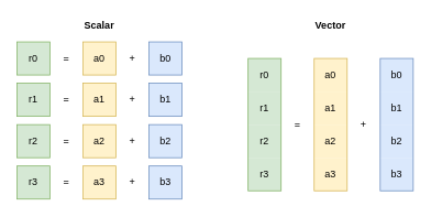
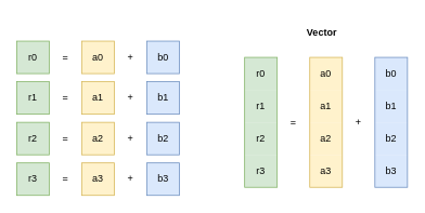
  <mxCell id="0" />
  <mxCell id="1" parent="0" />
  <mxCell id="2" value="a0" style="rounded=0;whiteSpace=wrap;html=1;fillColor=#fff2cc;strokeColor=#d6b656;" parent="1" vertex="1"><mxGeometry x="100" y="50" width="40" height="40" as="geometry" /></mxCell>
  <mxCell id="3" value="+" style="text;html=1;strokeColor=none;fillColor=none;align=center;verticalAlign=middle;whiteSpace=wrap;rounded=0;" parent="1" vertex="1"><mxGeometry x="140" y="60" width="40" height="20" as="geometry" /></mxCell>
  <mxCell id="4" value="b0" style="rounded=0;whiteSpace=wrap;html=1;fillColor=#dae8fc;strokeColor=#6c8ebf;" parent="1" vertex="1"><mxGeometry x="180" y="50" width="40" height="40" as="geometry" /></mxCell>
  <mxCell id="5" value="a1" style="rounded=0;whiteSpace=wrap;html=1;fillColor=#fff2cc;strokeColor=#d6b656;" parent="1" vertex="1"><mxGeometry x="100" y="100" width="40" height="40" as="geometry" /></mxCell>
  <mxCell id="6" value="+" style="text;html=1;strokeColor=none;fillColor=none;align=center;verticalAlign=middle;whiteSpace=wrap;rounded=0;" parent="1" vertex="1"><mxGeometry x="140" y="110" width="40" height="20" as="geometry" /></mxCell>
  <mxCell id="7" value="b1" style="rounded=0;whiteSpace=wrap;html=1;fillColor=#dae8fc;strokeColor=#6c8ebf;" parent="1" vertex="1"><mxGeometry x="180" y="100" width="40" height="40" as="geometry" /></mxCell>
  <mxCell id="8" value="a2" style="rounded=0;whiteSpace=wrap;html=1;fillColor=#fff2cc;strokeColor=#d6b656;" parent="1" vertex="1"><mxGeometry x="100" y="150" width="40" height="40" as="geometry" /></mxCell>
  <mxCell id="9" value="+" style="text;html=1;strokeColor=none;fillColor=none;align=center;verticalAlign=middle;whiteSpace=wrap;rounded=0;" parent="1" vertex="1"><mxGeometry x="140" y="160" width="40" height="20" as="geometry" /></mxCell>
  <mxCell id="10" value="b2" style="rounded=0;whiteSpace=wrap;html=1;fillColor=#dae8fc;strokeColor=#6c8ebf;" parent="1" vertex="1"><mxGeometry x="180" y="150" width="40" height="40" as="geometry" /></mxCell>
  <mxCell id="11" value="a3" style="rounded=0;whiteSpace=wrap;html=1;fillColor=#fff2cc;strokeColor=#d6b656;" parent="1" vertex="1"><mxGeometry x="100" y="200" width="40" height="40" as="geometry" /></mxCell>
  <mxCell id="12" value="+" style="text;html=1;strokeColor=none;fillColor=none;align=center;verticalAlign=middle;whiteSpace=wrap;rounded=0;" parent="1" vertex="1"><mxGeometry x="140" y="210" width="40" height="20" as="geometry" /></mxCell>
  <mxCell id="13" value="b3" style="rounded=0;whiteSpace=wrap;html=1;fillColor=#dae8fc;strokeColor=#6c8ebf;" parent="1" vertex="1"><mxGeometry x="180" y="200" width="40" height="40" as="geometry" /></mxCell>
  <mxCell id="14" value="=" style="text;html=1;strokeColor=none;fillColor=none;align=center;verticalAlign=middle;whiteSpace=wrap;rounded=0;" parent="1" vertex="1"><mxGeometry x="60" y="60" width="40" height="20" as="geometry" /></mxCell>
  <mxCell id="15" value="=" style="text;html=1;strokeColor=none;fillColor=none;align=center;verticalAlign=middle;whiteSpace=wrap;rounded=0;" parent="1" vertex="1"><mxGeometry x="60" y="110" width="40" height="20" as="geometry" /></mxCell>
  <mxCell id="16" value="=" style="text;html=1;strokeColor=none;fillColor=none;align=center;verticalAlign=middle;whiteSpace=wrap;rounded=0;" parent="1" vertex="1"><mxGeometry x="60" y="160" width="40" height="20" as="geometry" /></mxCell>
  <mxCell id="17" value="=" style="text;html=1;strokeColor=none;fillColor=none;align=center;verticalAlign=middle;whiteSpace=wrap;rounded=0;" parent="1" vertex="1"><mxGeometry x="60" y="210" width="40" height="20" as="geometry" /></mxCell>
  <mxCell id="18" value="r0" style="rounded=0;whiteSpace=wrap;html=1;fillColor=#d5e8d4;strokeColor=#82b366;" parent="1" vertex="1"><mxGeometry x="20" y="50" width="40" height="40" as="geometry" /></mxCell>
  <mxCell id="19" value="r1" style="rounded=0;whiteSpace=wrap;html=1;fillColor=#d5e8d4;strokeColor=#82b366;" parent="1" vertex="1"><mxGeometry x="20" y="100" width="40" height="40" as="geometry" /></mxCell>
  <mxCell id="20" value="r2" style="rounded=0;whiteSpace=wrap;html=1;fillColor=#d5e8d4;strokeColor=#82b366;" parent="1" vertex="1"><mxGeometry x="20" y="150" width="40" height="40" as="geometry" /></mxCell>
  <mxCell id="21" value="r3" style="rounded=0;whiteSpace=wrap;html=1;fillColor=#d5e8d4;strokeColor=#82b366;" parent="1" vertex="1"><mxGeometry x="20" y="200" width="40" height="40" as="geometry" /></mxCell>
- <mxCell id="22" value="Scalar" style="text;html=1;strokeColor=none;fillColor=none;align=center;verticalAlign=middle;whiteSpace=wrap;rounded=0;fontStyle=1" parent="1" vertex="1"><mxGeometry x="100" y="20" width="40" height="20" as="geometry" /></mxCell>
- <mxCell id="23" value="Vector" style="text;html=1;strokeColor=none;fillColor=none;align=center;verticalAlign=middle;whiteSpace=wrap;rounded=0;fontStyle=1" parent="1" vertex="1"><mxGeometry x="380" y="20" width="40" height="20" as="geometry" /></mxCell>
+ <mxCell id="23" value="Vector" style="text;html=1;strokeColor=none;fillColor=none;align=center;verticalAlign=middle;whiteSpace=wrap;rounded=0;fontStyle=1" parent="1" vertex="1"><mxGeometry x="375" y="30" width="40" height="20" as="geometry" /></mxCell>
  <mxCell id="24" value="a0" style="rounded=0;whiteSpace=wrap;html=1;fillColor=#fff2cc;strokeColor=none;" parent="1" vertex="1"><mxGeometry x="380" y="70" width="40" height="40" as="geometry" /></mxCell>
  <mxCell id="25" value="+" style="text;html=1;strokeColor=none;fillColor=none;align=center;verticalAlign=middle;whiteSpace=wrap;rounded=0;" parent="1" vertex="1"><mxGeometry x="420" y="140" width="40" height="20" as="geometry" /></mxCell>
  <mxCell id="26" value="b0" style="rounded=0;whiteSpace=wrap;html=1;fillColor=#dae8fc;strokeColor=none;" parent="1" vertex="1"><mxGeometry x="460" y="70" width="40" height="40" as="geometry" /></mxCell>
  <mxCell id="27" value="a1" style="rounded=0;whiteSpace=wrap;html=1;fillColor=#fff2cc;strokeColor=none;" parent="1" vertex="1"><mxGeometry x="380" y="110" width="40" height="40" as="geometry" /></mxCell>
  <mxCell id="28" value="b1" style="rounded=0;whiteSpace=wrap;html=1;fillColor=#dae8fc;strokeColor=none;" parent="1" vertex="1"><mxGeometry x="460" y="110" width="40" height="40" as="geometry" /></mxCell>
  <mxCell id="29" value="a2" style="rounded=0;whiteSpace=wrap;html=1;fillColor=#fff2cc;strokeColor=none;" parent="1" vertex="1"><mxGeometry x="380" y="150" width="40" height="40" as="geometry" /></mxCell>
  <mxCell id="30" value="b2" style="rounded=0;whiteSpace=wrap;html=1;fillColor=#dae8fc;strokeColor=none;" parent="1" vertex="1"><mxGeometry x="460" y="150" width="40" height="40" as="geometry" /></mxCell>
  <mxCell id="31" value="a3" style="rounded=0;whiteSpace=wrap;html=1;fillColor=#fff2cc;strokeColor=none;" parent="1" vertex="1"><mxGeometry x="380" y="190" width="40" height="40" as="geometry" /></mxCell>
  <mxCell id="32" value="b3" style="rounded=0;whiteSpace=wrap;html=1;fillColor=#dae8fc;strokeColor=none;" parent="1" vertex="1"><mxGeometry x="460" y="190" width="40" height="40" as="geometry" /></mxCell>
  <mxCell id="33" value="=" style="text;html=1;strokeColor=none;fillColor=none;align=center;verticalAlign=middle;whiteSpace=wrap;rounded=0;" parent="1" vertex="1"><mxGeometry x="340" y="140" width="40" height="20" as="geometry" /></mxCell>
  <mxCell id="34" value="r0" style="rounded=0;whiteSpace=wrap;html=1;fillColor=#d5e8d4;strokeColor=none;" parent="1" vertex="1"><mxGeometry x="300" y="70" width="40" height="40" as="geometry" /></mxCell>
  <mxCell id="35" value="r1" style="rounded=0;whiteSpace=wrap;html=1;fillColor=#d5e8d4;strokeColor=none;" parent="1" vertex="1"><mxGeometry x="300" y="110" width="40" height="40" as="geometry" /></mxCell>
  <mxCell id="36" value="r2" style="rounded=0;whiteSpace=wrap;html=1;fillColor=#d5e8d4;strokeColor=none;" parent="1" vertex="1"><mxGeometry x="300" y="150" width="40" height="40" as="geometry" /></mxCell>
  <mxCell id="37" value="r3" style="rounded=0;whiteSpace=wrap;html=1;fillColor=#d5e8d4;strokeColor=none;" parent="1" vertex="1"><mxGeometry x="300" y="190" width="40" height="40" as="geometry" /></mxCell>
  <mxCell id="38" value="" style="rounded=0;whiteSpace=wrap;html=1;strokeColor=#82b366;fillColor=none;" vertex="1" parent="1"><mxGeometry x="300" y="70" width="40" height="160" as="geometry" /></mxCell>
  <mxCell id="39" value="" style="rounded=0;whiteSpace=wrap;html=1;strokeColor=#d6b656;fillColor=none;" vertex="1" parent="1"><mxGeometry x="380" y="70" width="40" height="160" as="geometry" /></mxCell>
  <mxCell id="40" value="" style="rounded=0;whiteSpace=wrap;html=1;strokeColor=#6c8ebf;fillColor=none;" vertex="1" parent="1"><mxGeometry x="460" y="70" width="40" height="160" as="geometry" /></mxCell>
